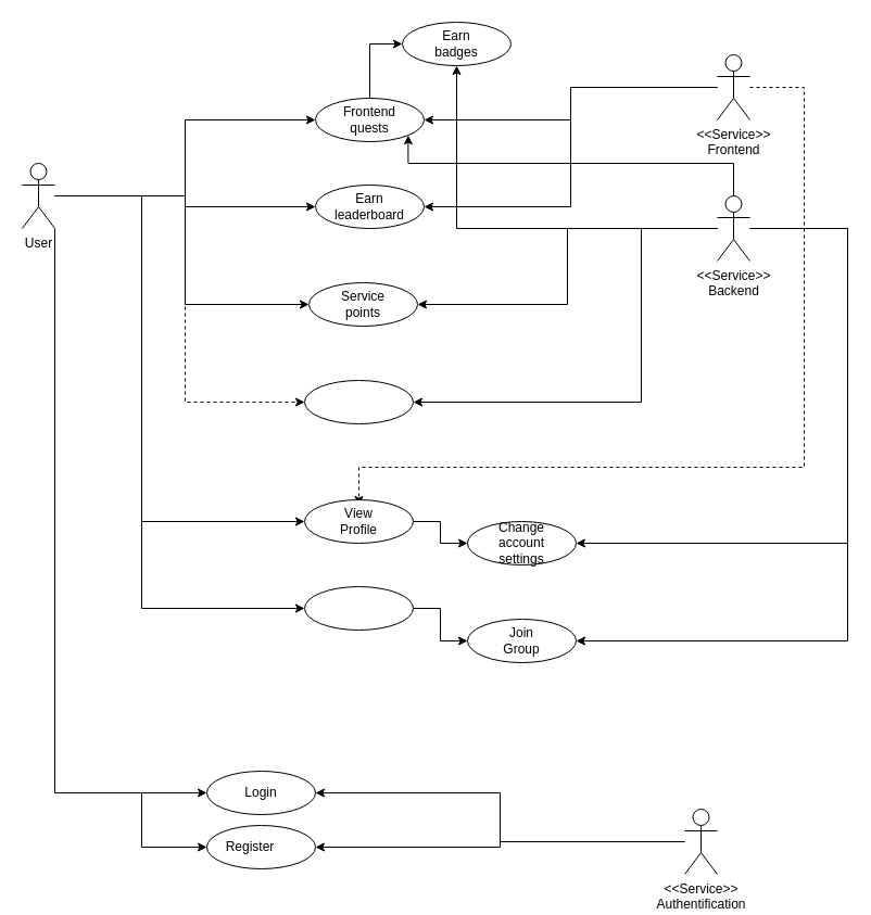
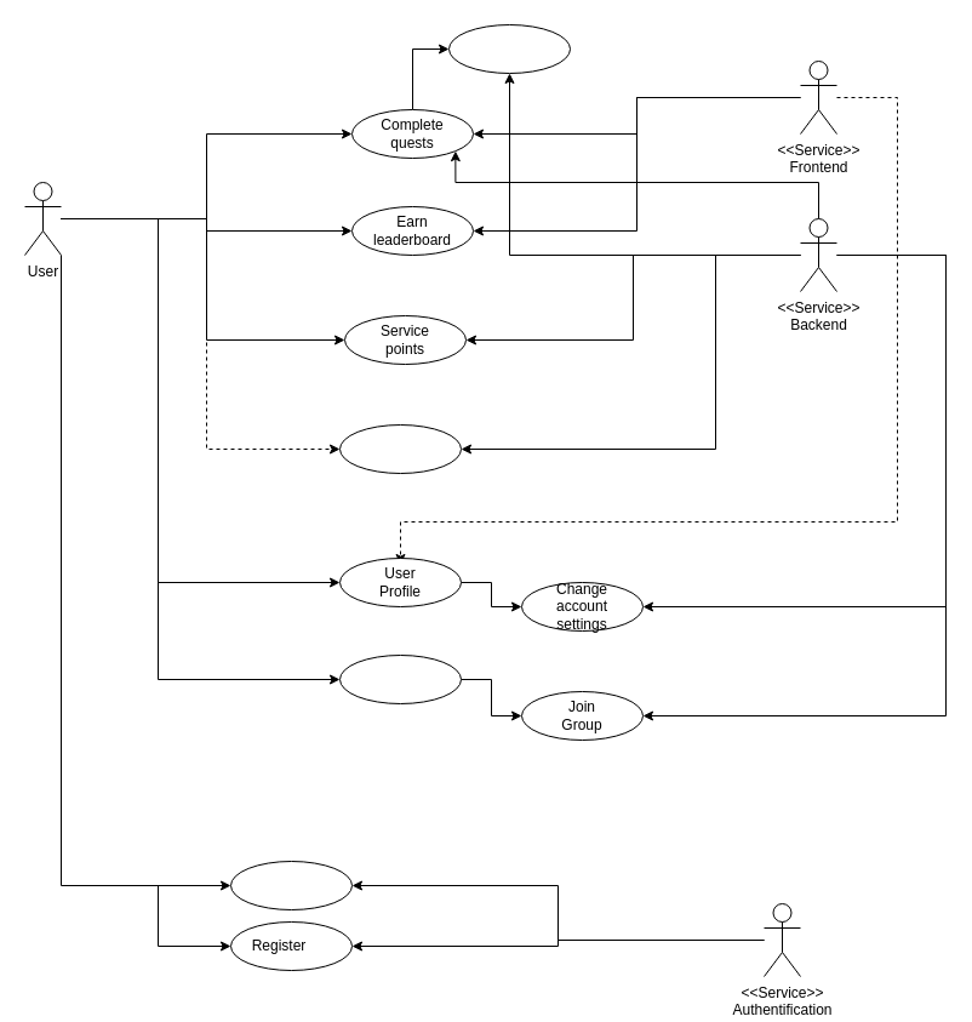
  <mxCell id="0" />
  <mxCell id="1" parent="0" />
  <mxCell id="2" style="edgeStyle=orthogonalEdgeStyle;rounded=0;orthogonalLoop=1;jettySize=auto;html=1;exitX=1;exitY=1;exitDx=0;exitDy=0;exitPerimeter=0;entryX=0;entryY=0.5;entryDx=0;entryDy=0;" parent="1" source="9" target="10" edge="1"><mxGeometry relative="1" as="geometry" /></mxCell>
  <mxCell id="3" style="edgeStyle=orthogonalEdgeStyle;rounded=0;orthogonalLoop=1;jettySize=auto;html=1;entryX=0;entryY=0.5;entryDx=0;entryDy=0;" parent="1" source="9" target="15" edge="1"><mxGeometry relative="1" as="geometry" /></mxCell>
  <mxCell id="4" style="edgeStyle=orthogonalEdgeStyle;rounded=0;orthogonalLoop=1;jettySize=auto;html=1;entryX=0;entryY=0.5;entryDx=0;entryDy=0;" parent="1" source="9" target="17" edge="1"><mxGeometry relative="1" as="geometry" /></mxCell>
  <mxCell id="5" style="edgeStyle=orthogonalEdgeStyle;rounded=0;orthogonalLoop=1;jettySize=auto;html=1;entryX=0;entryY=0.5;entryDx=0;entryDy=0;" parent="1" source="9" target="22" edge="1"><mxGeometry relative="1" as="geometry"><Array as="points"><mxPoint x="170" y="180" /><mxPoint x="170" y="280" /></Array></mxGeometry></mxCell>
  <mxCell id="6" style="edgeStyle=orthogonalEdgeStyle;rounded=0;orthogonalLoop=1;jettySize=auto;html=1;entryX=0;entryY=0.5;entryDx=0;entryDy=0;dashed=1;" parent="1" source="9" target="24" edge="1"><mxGeometry relative="1" as="geometry"><Array as="points"><mxPoint x="170" y="180" /><mxPoint x="170" y="370" /></Array></mxGeometry></mxCell>
  <mxCell id="7" style="edgeStyle=orthogonalEdgeStyle;rounded=0;orthogonalLoop=1;jettySize=auto;html=1;entryX=0;entryY=0.5;entryDx=0;entryDy=0;" edge="1" parent="1" source="9" target="44"><mxGeometry relative="1" as="geometry"><Array as="points"><mxPoint x="130" y="180" /><mxPoint x="130" y="480" /></Array></mxGeometry></mxCell>
  <mxCell id="8" style="edgeStyle=orthogonalEdgeStyle;rounded=0;orthogonalLoop=1;jettySize=auto;html=1;entryX=0;entryY=0.5;entryDx=0;entryDy=0;" edge="1" parent="1" source="9" target="40"><mxGeometry relative="1" as="geometry"><Array as="points"><mxPoint x="130" y="180" /><mxPoint x="130" y="560" /></Array></mxGeometry></mxCell>
  <mxCell id="9" value="User" style="shape=umlActor;html=1;verticalLabelPosition=bottom;verticalAlign=top;align=center;" parent="1" vertex="1"><mxGeometry x="20" y="150" width="30" height="60" as="geometry" /></mxCell>
  <mxCell id="10" value="" style="ellipse;whiteSpace=wrap;html=1;" parent="1" vertex="1"><mxGeometry x="190" y="710" width="100" height="40" as="geometry" /></mxCell>
- <mxCell id="11" value="Login" style="text;html=1;strokeColor=none;fillColor=none;align=center;verticalAlign=middle;whiteSpace=wrap;rounded=0;" parent="1" vertex="1"><mxGeometry x="210" y="715" width="60" height="30" as="geometry" /></mxCell>
  <mxCell id="12" value="" style="ellipse;whiteSpace=wrap;html=1;" parent="1" vertex="1"><mxGeometry x="190" y="760" width="100" height="40" as="geometry" /></mxCell>
  <mxCell id="13" value="Register" style="text;html=1;strokeColor=none;fillColor=none;align=center;verticalAlign=middle;whiteSpace=wrap;rounded=0;" parent="1" vertex="1"><mxGeometry x="200" y="765" width="60" height="30" as="geometry" /></mxCell>
  <mxCell id="14" style="edgeStyle=orthogonalEdgeStyle;rounded=0;orthogonalLoop=1;jettySize=auto;html=1;entryX=0;entryY=0.5;entryDx=0;entryDy=0;" parent="1" source="15" target="37" edge="1"><mxGeometry relative="1" as="geometry" /></mxCell>
  <mxCell id="15" value="" style="ellipse;whiteSpace=wrap;html=1;" parent="1" vertex="1"><mxGeometry x="290" y="90" width="100" height="40" as="geometry" /></mxCell>
- <mxCell id="16" value="Frontend quests" style="text;html=1;strokeColor=none;fillColor=none;align=center;verticalAlign=middle;whiteSpace=wrap;rounded=0;" parent="1" vertex="1"><mxGeometry x="310" y="95" width="60" height="30" as="geometry" /></mxCell>
+ <mxCell id="16" value="Complete quests" style="text;html=1;strokeColor=none;fillColor=none;align=center;verticalAlign=middle;whiteSpace=wrap;rounded=0;" parent="1" vertex="1"><mxGeometry x="310" y="95" width="60" height="30" as="geometry" /></mxCell>
  <mxCell id="17" value="" style="ellipse;whiteSpace=wrap;html=1;" parent="1" vertex="1"><mxGeometry x="290" y="170" width="100" height="40" as="geometry" /></mxCell>
  <mxCell id="18" value="Earn leaderboard" style="text;html=1;strokeColor=none;fillColor=none;align=center;verticalAlign=middle;whiteSpace=wrap;rounded=0;" parent="1" vertex="1"><mxGeometry x="310" y="175" width="60" height="30" as="geometry" /></mxCell>
  <mxCell id="19" style="edgeStyle=orthogonalEdgeStyle;rounded=0;orthogonalLoop=1;jettySize=auto;html=1;entryX=1;entryY=0.5;entryDx=0;entryDy=0;" parent="1" source="21" target="10" edge="1"><mxGeometry relative="1" as="geometry" /></mxCell>
  <mxCell id="20" style="edgeStyle=orthogonalEdgeStyle;rounded=0;orthogonalLoop=1;jettySize=auto;html=1;entryX=1;entryY=0.5;entryDx=0;entryDy=0;" parent="1" source="21" target="12" edge="1"><mxGeometry relative="1" as="geometry" /></mxCell>
  <mxCell id="21" value="&amp;lt;&amp;lt;Service&amp;gt;&amp;gt;&lt;br&gt;Authentification" style="shape=umlActor;html=1;verticalLabelPosition=bottom;verticalAlign=top;align=center;" parent="1" vertex="1"><mxGeometry x="630" y="745" width="30" height="60" as="geometry" /></mxCell>
  <mxCell id="22" value="" style="ellipse;whiteSpace=wrap;html=1;" parent="1" vertex="1"><mxGeometry x="284" y="260" width="100" height="40" as="geometry" /></mxCell>
  <mxCell id="23" value="Service points" style="text;html=1;strokeColor=none;fillColor=none;align=center;verticalAlign=middle;whiteSpace=wrap;rounded=0;" parent="1" vertex="1"><mxGeometry x="304" y="265" width="60" height="30" as="geometry" /></mxCell>
  <mxCell id="24" value="" style="ellipse;whiteSpace=wrap;html=1;" parent="1" vertex="1"><mxGeometry x="280" y="350" width="100" height="40" as="geometry" /></mxCell>
  <mxCell id="25" style="edgeStyle=orthogonalEdgeStyle;rounded=0;orthogonalLoop=1;jettySize=auto;html=1;entryX=1;entryY=0.5;entryDx=0;entryDy=0;" parent="1" source="31" target="24" edge="1"><mxGeometry relative="1" as="geometry"><Array as="points"><mxPoint x="590" y="210" /><mxPoint x="590" y="370" /></Array></mxGeometry></mxCell>
  <mxCell id="26" style="edgeStyle=orthogonalEdgeStyle;rounded=0;orthogonalLoop=1;jettySize=auto;html=1;entryX=1;entryY=0.5;entryDx=0;entryDy=0;" parent="1" source="31" target="22" edge="1"><mxGeometry relative="1" as="geometry" /></mxCell>
  <mxCell id="27" style="edgeStyle=orthogonalEdgeStyle;rounded=0;orthogonalLoop=1;jettySize=auto;html=1;entryX=0.5;entryY=1;entryDx=0;entryDy=0;" parent="1" source="31" target="37" edge="1"><mxGeometry relative="1" as="geometry" /></mxCell>
  <mxCell id="28" style="edgeStyle=orthogonalEdgeStyle;rounded=0;orthogonalLoop=1;jettySize=auto;html=1;entryX=1;entryY=1;entryDx=0;entryDy=0;" edge="1" parent="1" source="31" target="15"><mxGeometry relative="1" as="geometry"><Array as="points"><mxPoint x="675" y="150" /><mxPoint x="375" y="150" /></Array></mxGeometry></mxCell>
  <mxCell id="29" style="edgeStyle=orthogonalEdgeStyle;rounded=0;orthogonalLoop=1;jettySize=auto;html=1;entryX=1;entryY=0.5;entryDx=0;entryDy=0;" edge="1" parent="1" source="31" target="46"><mxGeometry relative="1" as="geometry"><Array as="points"><mxPoint x="780" y="210" /><mxPoint x="780" y="500" /></Array></mxGeometry></mxCell>
  <mxCell id="30" style="edgeStyle=orthogonalEdgeStyle;rounded=0;orthogonalLoop=1;jettySize=auto;html=1;entryX=1;entryY=0.5;entryDx=0;entryDy=0;" edge="1" parent="1" source="31" target="41"><mxGeometry relative="1" as="geometry"><Array as="points"><mxPoint x="780" y="210" /><mxPoint x="780" y="590" /></Array></mxGeometry></mxCell>
  <mxCell id="31" value="&amp;lt;&amp;lt;Service&amp;gt;&amp;gt;&lt;br&gt;Backend" style="shape=umlActor;html=1;verticalLabelPosition=bottom;verticalAlign=top;align=center;" parent="1" vertex="1"><mxGeometry x="660" y="180" width="30" height="60" as="geometry" /></mxCell>
  <mxCell id="32" value="" style="endArrow=classic;html=1;rounded=0;entryX=0;entryY=0.5;entryDx=0;entryDy=0;" parent="1" target="12" edge="1"><mxGeometry width="50" height="50" relative="1" as="geometry"><mxPoint x="130" y="730" as="sourcePoint" /><mxPoint x="100" y="730" as="targetPoint" /><Array as="points"><mxPoint x="130" y="780" /></Array></mxGeometry></mxCell>
  <mxCell id="33" style="edgeStyle=orthogonalEdgeStyle;rounded=0;orthogonalLoop=1;jettySize=auto;html=1;entryX=1;entryY=0.5;entryDx=0;entryDy=0;" parent="1" source="36" target="15" edge="1"><mxGeometry relative="1" as="geometry" /></mxCell>
  <mxCell id="34" style="edgeStyle=orthogonalEdgeStyle;rounded=0;orthogonalLoop=1;jettySize=auto;html=1;entryX=1;entryY=0.5;entryDx=0;entryDy=0;" parent="1" source="36" target="17" edge="1"><mxGeometry relative="1" as="geometry" /></mxCell>
  <mxCell id="35" style="edgeStyle=orthogonalEdgeStyle;rounded=0;orthogonalLoop=1;jettySize=auto;html=1;entryX=0.5;entryY=0;entryDx=0;entryDy=0;dashed=1;" edge="1" parent="1" source="36" target="45"><mxGeometry relative="1" as="geometry"><Array as="points"><mxPoint x="740" y="80" /><mxPoint x="740" y="430" /><mxPoint x="330" y="430" /></Array></mxGeometry></mxCell>
  <mxCell id="36" value="&amp;lt;&amp;lt;Service&amp;gt;&amp;gt;&lt;br&gt;Frontend" style="shape=umlActor;html=1;verticalLabelPosition=bottom;verticalAlign=top;align=center;" parent="1" vertex="1"><mxGeometry x="660" y="50" width="30" height="60" as="geometry" /></mxCell>
  <mxCell id="37" value="" style="ellipse;whiteSpace=wrap;html=1;" parent="1" vertex="1"><mxGeometry x="370" y="20" width="100" height="40" as="geometry" /></mxCell>
- <mxCell id="38" value="Earn badges" style="text;html=1;strokeColor=none;fillColor=none;align=center;verticalAlign=middle;whiteSpace=wrap;rounded=0;" parent="1" vertex="1"><mxGeometry x="390" y="25" width="60" height="30" as="geometry" /></mxCell>
  <mxCell id="39" style="edgeStyle=orthogonalEdgeStyle;rounded=0;orthogonalLoop=1;jettySize=auto;html=1;entryX=0;entryY=0.5;entryDx=0;entryDy=0;" edge="1" parent="1" source="40" target="41"><mxGeometry relative="1" as="geometry" /></mxCell>
  <mxCell id="40" value="" style="ellipse;whiteSpace=wrap;html=1;" vertex="1" parent="1"><mxGeometry x="280" y="540" width="100" height="40" as="geometry" /></mxCell>
  <mxCell id="41" value="" style="ellipse;whiteSpace=wrap;html=1;" vertex="1" parent="1"><mxGeometry x="430" y="570" width="100" height="40" as="geometry" /></mxCell>
  <mxCell id="42" value="Join Group" style="text;html=1;strokeColor=none;fillColor=none;align=center;verticalAlign=middle;whiteSpace=wrap;rounded=0;" vertex="1" parent="1"><mxGeometry x="450" y="575" width="60" height="30" as="geometry" /></mxCell>
  <mxCell id="43" style="edgeStyle=orthogonalEdgeStyle;rounded=0;orthogonalLoop=1;jettySize=auto;html=1;entryX=0;entryY=0.5;entryDx=0;entryDy=0;" edge="1" parent="1" source="44" target="46"><mxGeometry relative="1" as="geometry" /></mxCell>
  <mxCell id="44" value="" style="ellipse;whiteSpace=wrap;html=1;" vertex="1" parent="1"><mxGeometry x="280" y="460" width="100" height="40" as="geometry" /></mxCell>
- <mxCell id="45" value="View Profile" style="text;html=1;strokeColor=none;fillColor=none;align=center;verticalAlign=middle;whiteSpace=wrap;rounded=0;" vertex="1" parent="1"><mxGeometry x="300" y="465" width="60" height="30" as="geometry" /></mxCell>
+ <mxCell id="45" value="User Profile" style="text;html=1;strokeColor=none;fillColor=none;align=center;verticalAlign=middle;whiteSpace=wrap;rounded=0;" vertex="1" parent="1"><mxGeometry x="300" y="465" width="60" height="30" as="geometry" /></mxCell>
  <mxCell id="46" value="" style="ellipse;whiteSpace=wrap;html=1;" vertex="1" parent="1"><mxGeometry x="430" y="480" width="100" height="40" as="geometry" /></mxCell>
  <mxCell id="47" value="Change account settings" style="text;html=1;strokeColor=none;fillColor=none;align=center;verticalAlign=middle;whiteSpace=wrap;rounded=0;" vertex="1" parent="1"><mxGeometry x="450" y="485" width="60" height="30" as="geometry" /></mxCell>
